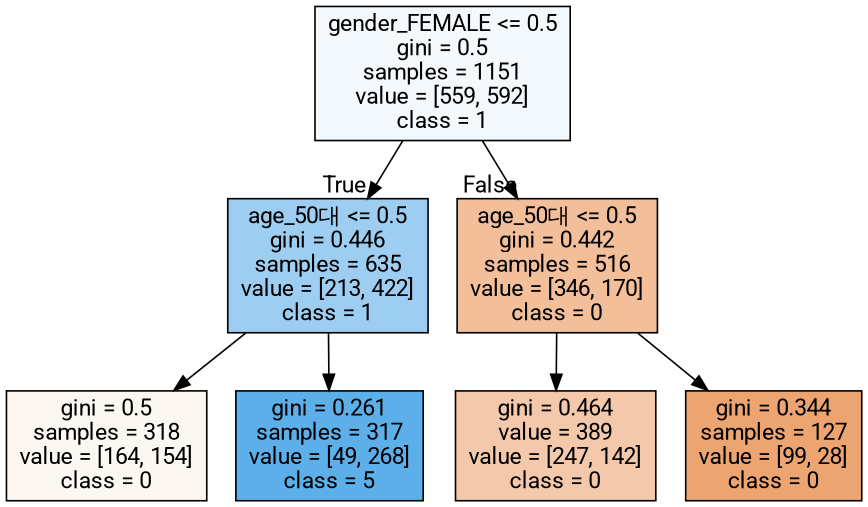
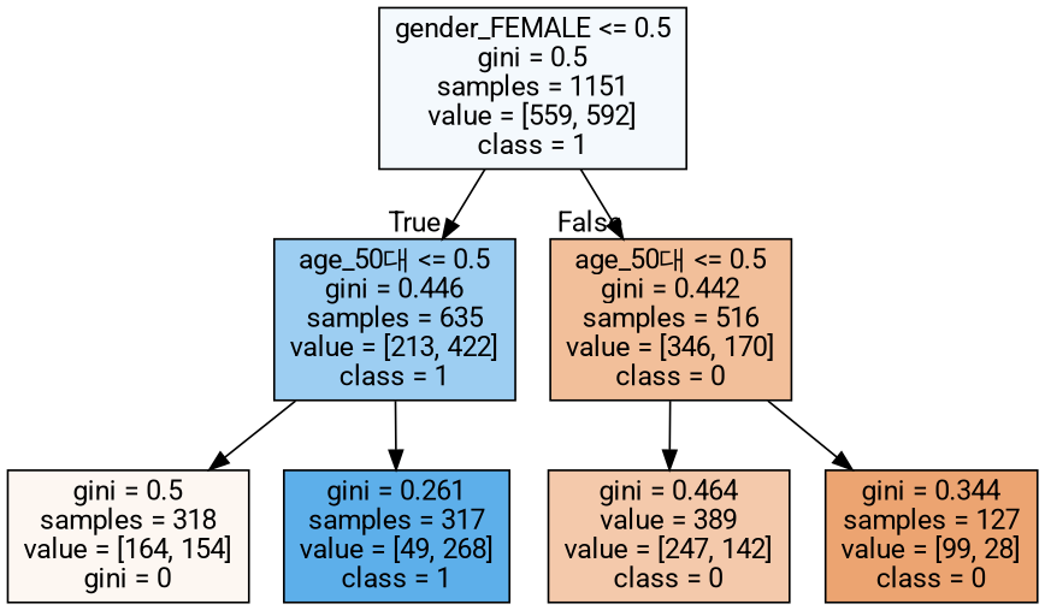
  digraph {
    fontname=Roboto
    node [color=black fontname=Roboto shape=box style=filled]
    edge [fontname=Roboto]
    n1 [fillcolor="#399de50e" label="gender_FEMALE <= 0.5\ngini = 0.5\nsamples = 1151\nvalue = [559, 592]\nclass = 1"]
    n2 [fillcolor="#399de57e" label="age_50대 <= 0.5\ngini = 0.446\nsamples = 635\nvalue = [213, 422]\nclass = 1"]
    n3 [fillcolor="#e5813982" label="age_50대 <= 0.5\ngini = 0.442\nsamples = 516\nvalue = [346, 170]\nclass = 0"]
-   n4 [fillcolor="#e5813910" label="gini = 0.5\nsamples = 318\nvalue = [164, 154]\nclass = 0"]
-   n5 [fillcolor="#399de5d0" label="gini = 0.261\nsamples = 317\nvalue = [49, 268]\nclass = 5"]
+   n4 [fillcolor="#e5813910" label="gini = 0.5\nsamples = 318\nvalue = [164, 154]\ngini = 0"]
+   n5 [fillcolor="#399de5d0" label="gini = 0.261\nsamples = 317\nvalue = [49, 268]\nclass = 1"]
    n6 [fillcolor="#e581396c" label="gini = 0.464\nvalue = 389\nvalue = [247, 142]\nclass = 0"]
    n7 [fillcolor="#e58139b7" label="gini = 0.344\nsamples = 127\nvalue = [99, 28]\nclass = 0"]
    n1 -> n2 [headlabel=True labelangle=45 labeldistance=2.5]
    n1 -> n3 [headlabel=False labelangle=-45 labeldistance=2.5]
    n2 -> n4
    n2 -> n5
    n3 -> n6
    n3 -> n7
  }
